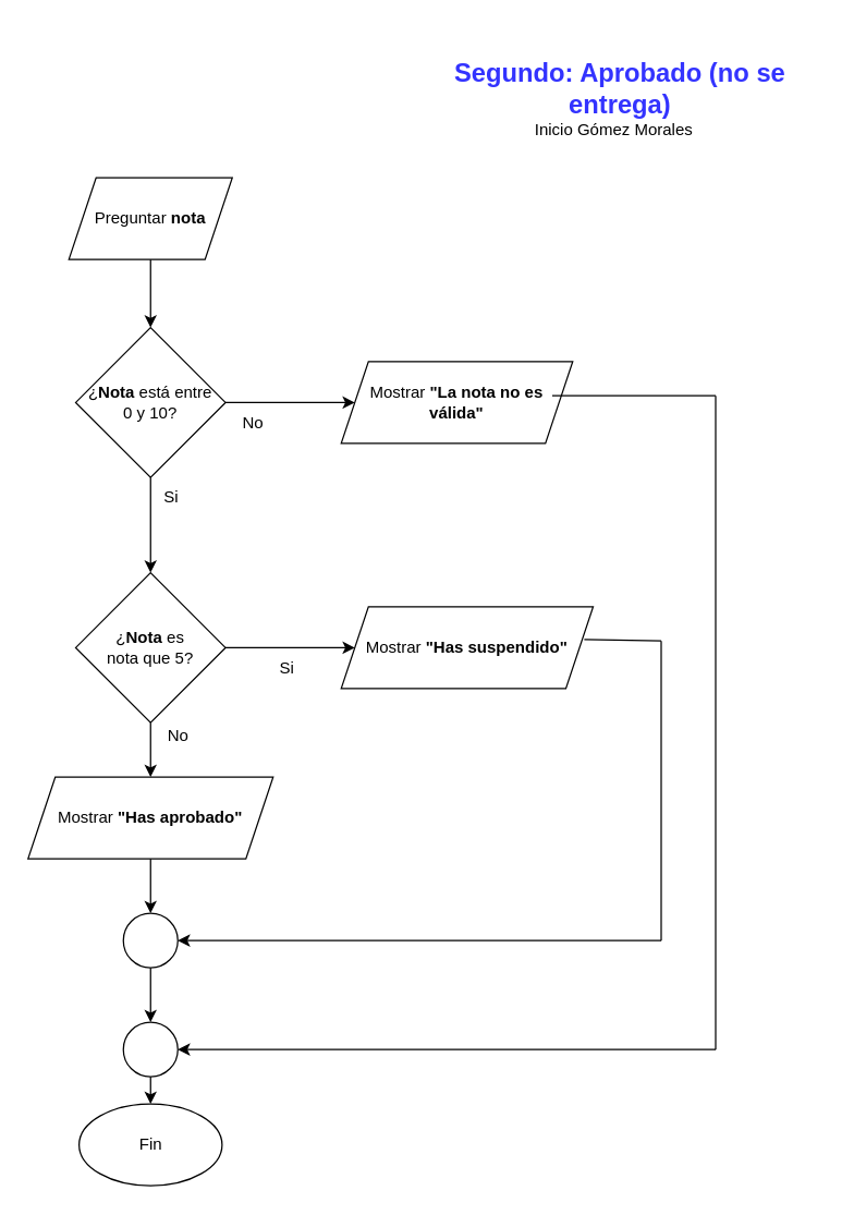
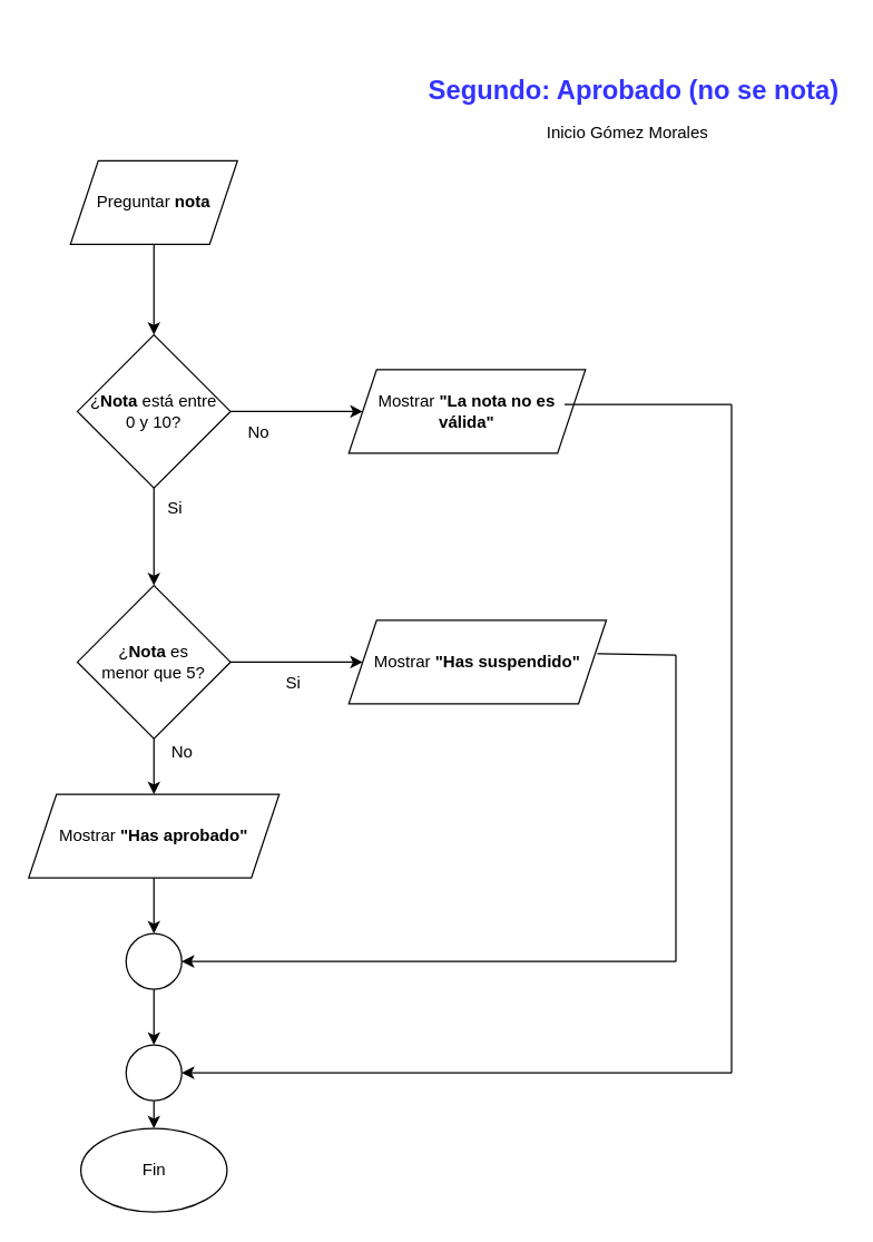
  <mxCell id="0" />
  <mxCell id="1" parent="0" />
- <mxCell id="2" value="&lt;b&gt;&lt;font color=&quot;#3333ff&quot; style=&quot;font-size: 19px;&quot;&gt;Segundo: Aprobado (no se entrega)&lt;/font&gt;&lt;/b&gt;" style="text;html=1;strokeColor=none;fillColor=none;align=center;verticalAlign=middle;whiteSpace=wrap;rounded=0;" parent="1" vertex="1"><mxGeometry x="305" y="20" width="300" height="90" as="geometry" /></mxCell>
+ <mxCell id="2" value="&lt;b&gt;&lt;font color=&quot;#3333ff&quot; style=&quot;font-size: 19px;&quot;&gt;Segundo: Aprobado (no se nota)&lt;/font&gt;&lt;/b&gt;" style="text;html=1;strokeColor=none;fillColor=none;align=center;verticalAlign=middle;whiteSpace=wrap;rounded=0;" parent="1" vertex="1"><mxGeometry x="305" y="20" width="300" height="90" as="geometry" /></mxCell>
  <mxCell id="3" value="Inicio Gómez Morales" style="text;html=1;align=center;verticalAlign=middle;resizable=0;points=[];autosize=1;strokeColor=none;fillColor=none;" parent="1" vertex="1"><mxGeometry x="375" y="80" width="150" height="30" as="geometry" /></mxCell>
- <mxCell id="4" value="Preguntar &lt;b&gt;nota&lt;/b&gt;" style="shape=parallelogram;perimeter=parallelogramPerimeter;whiteSpace=wrap;html=1;fixedSize=1;" parent="1" vertex="1"><mxGeometry x="50" y="130" width="120" height="60" as="geometry" /></mxCell>
+ <mxCell id="4" value="Preguntar &lt;b&gt;nota&lt;/b&gt;" style="shape=parallelogram;perimeter=parallelogramPerimeter;whiteSpace=wrap;html=1;fixedSize=1;" parent="1" vertex="1"><mxGeometry x="50" y="115" width="120" height="60" as="geometry" /></mxCell>
  <mxCell id="5" value="¿&lt;b&gt;Nota&lt;/b&gt; está entre&lt;br&gt;0 y 10?" style="rhombus;whiteSpace=wrap;html=1;" parent="1" vertex="1"><mxGeometry x="55" y="240" width="110" height="110" as="geometry" /></mxCell>
  <mxCell id="6" value="" style="endArrow=classic;html=1;rounded=0;exitX=0.5;exitY=1;exitDx=0;exitDy=0;" parent="1" source="4" target="5" edge="1"><mxGeometry width="50" height="50" relative="1" as="geometry"><mxPoint x="360" y="290" as="sourcePoint" /><mxPoint x="410" y="240" as="targetPoint" /></mxGeometry></mxCell>
  <mxCell id="7" value="No" style="text;html=1;align=center;verticalAlign=middle;resizable=0;points=[];autosize=1;strokeColor=none;fillColor=none;" parent="1" vertex="1"><mxGeometry x="110" y="525" width="40" height="30" as="geometry" /></mxCell>
  <mxCell id="8" value="Si" style="text;html=1;align=center;verticalAlign=middle;resizable=0;points=[];autosize=1;strokeColor=none;fillColor=none;" parent="1" vertex="1"><mxGeometry x="110" y="350" width="30" height="30" as="geometry" /></mxCell>
  <mxCell id="9" value="Mostrar &lt;b&gt;&quot;La nota no es válida&quot;&lt;/b&gt;" style="shape=parallelogram;perimeter=parallelogramPerimeter;whiteSpace=wrap;html=1;fixedSize=1;" parent="1" vertex="1"><mxGeometry x="250" y="265" width="170" height="60" as="geometry" /></mxCell>
  <mxCell id="10" value="" style="endArrow=classic;html=1;rounded=0;exitX=1;exitY=0.5;exitDx=0;exitDy=0;" parent="1" source="5" target="9" edge="1"><mxGeometry width="50" height="50" relative="1" as="geometry"><mxPoint x="360" y="290" as="sourcePoint" /><mxPoint x="410" y="240" as="targetPoint" /></mxGeometry></mxCell>
- <mxCell id="11" value="¿&lt;b&gt;Nota &lt;/b&gt;es&lt;br&gt;nota que 5?" style="rhombus;whiteSpace=wrap;html=1;" parent="1" vertex="1"><mxGeometry x="55" y="420" width="110" height="110" as="geometry" /></mxCell>
+ <mxCell id="11" value="¿&lt;b&gt;Nota &lt;/b&gt;es&lt;br&gt;menor que 5?" style="rhombus;whiteSpace=wrap;html=1;" parent="1" vertex="1"><mxGeometry x="55" y="420" width="110" height="110" as="geometry" /></mxCell>
  <mxCell id="12" value="" style="endArrow=classic;html=1;rounded=0;" parent="1" source="5" target="11" edge="1"><mxGeometry width="50" height="50" relative="1" as="geometry"><mxPoint x="520" y="290" as="sourcePoint" /><mxPoint x="570" y="240" as="targetPoint" /></mxGeometry></mxCell>
  <mxCell id="13" value="Si" style="text;html=1;align=center;verticalAlign=middle;resizable=0;points=[];autosize=1;strokeColor=none;fillColor=none;" parent="1" vertex="1"><mxGeometry x="195" y="475" width="30" height="30" as="geometry" /></mxCell>
  <mxCell id="14" value="No" style="text;html=1;align=center;verticalAlign=middle;resizable=0;points=[];autosize=1;strokeColor=none;fillColor=none;" parent="1" vertex="1"><mxGeometry x="165" y="295" width="40" height="30" as="geometry" /></mxCell>
  <mxCell id="15" value="Mostrar&amp;nbsp;&lt;b&gt;&quot;Has aprobado&quot;&lt;/b&gt;" style="shape=parallelogram;perimeter=parallelogramPerimeter;whiteSpace=wrap;html=1;fixedSize=1;" parent="1" vertex="1"><mxGeometry x="20" y="570" width="180" height="60" as="geometry" /></mxCell>
  <mxCell id="16" value="" style="endArrow=classic;html=1;rounded=0;exitX=0.5;exitY=1;exitDx=0;exitDy=0;" parent="1" source="11" target="15" edge="1"><mxGeometry width="50" height="50" relative="1" as="geometry"><mxPoint x="520" y="490" as="sourcePoint" /><mxPoint x="570" y="440" as="targetPoint" /></mxGeometry></mxCell>
  <mxCell id="17" value="Mostrar&amp;nbsp;&lt;b&gt;&quot;Has suspendido&quot;&lt;/b&gt;" style="shape=parallelogram;perimeter=parallelogramPerimeter;whiteSpace=wrap;html=1;fixedSize=1;" parent="1" vertex="1"><mxGeometry x="250" y="445" width="185" height="60" as="geometry" /></mxCell>
  <mxCell id="18" value="" style="endArrow=classic;html=1;rounded=0;" parent="1" source="11" target="17" edge="1"><mxGeometry width="50" height="50" relative="1" as="geometry"><mxPoint x="520" y="490" as="sourcePoint" /><mxPoint x="570" y="440" as="targetPoint" /></mxGeometry></mxCell>
  <mxCell id="19" value="" style="ellipse;whiteSpace=wrap;html=1;aspect=fixed;" parent="1" vertex="1"><mxGeometry x="90" y="670" width="40" height="40" as="geometry" /></mxCell>
  <mxCell id="20" value="" style="ellipse;whiteSpace=wrap;html=1;aspect=fixed;" parent="1" vertex="1"><mxGeometry x="90" y="750" width="40" height="40" as="geometry" /></mxCell>
  <mxCell id="21" value="" style="endArrow=classic;html=1;rounded=0;exitX=0.5;exitY=1;exitDx=0;exitDy=0;" parent="1" source="15" target="19" edge="1"><mxGeometry width="50" height="50" relative="1" as="geometry"><mxPoint x="110" y="660" as="sourcePoint" /><mxPoint x="565" y="460" as="targetPoint" /></mxGeometry></mxCell>
  <mxCell id="22" value="" style="endArrow=classic;html=1;rounded=0;exitX=0.5;exitY=1;exitDx=0;exitDy=0;" parent="1" source="19" target="20" edge="1"><mxGeometry width="50" height="50" relative="1" as="geometry"><mxPoint x="515" y="510" as="sourcePoint" /><mxPoint x="565" y="460" as="targetPoint" /></mxGeometry></mxCell>
  <mxCell id="23" value="" style="endArrow=classic;html=1;rounded=0;entryX=1;entryY=0.5;entryDx=0;entryDy=0;" parent="1" target="19" edge="1"><mxGeometry width="50" height="50" relative="1" as="geometry"><mxPoint x="485" y="690" as="sourcePoint" /><mxPoint x="565" y="460" as="targetPoint" /></mxGeometry></mxCell>
  <mxCell id="24" value="" style="endArrow=none;html=1;rounded=0;exitX=0.965;exitY=0.4;exitDx=0;exitDy=0;exitPerimeter=0;" parent="1" source="17" edge="1"><mxGeometry width="50" height="50" relative="1" as="geometry"><mxPoint x="515" y="510" as="sourcePoint" /><mxPoint x="485" y="470" as="targetPoint" /></mxGeometry></mxCell>
  <mxCell id="25" value="" style="endArrow=none;html=1;rounded=0;" parent="1" edge="1"><mxGeometry width="50" height="50" relative="1" as="geometry"><mxPoint x="485" y="690" as="sourcePoint" /><mxPoint x="485" y="470" as="targetPoint" /></mxGeometry></mxCell>
  <mxCell id="26" value="" style="endArrow=none;html=1;rounded=0;" parent="1" edge="1"><mxGeometry width="50" height="50" relative="1" as="geometry"><mxPoint x="405" y="290" as="sourcePoint" /><mxPoint x="525" y="290" as="targetPoint" /></mxGeometry></mxCell>
  <mxCell id="27" value="" style="endArrow=none;html=1;rounded=0;" parent="1" edge="1"><mxGeometry width="50" height="50" relative="1" as="geometry"><mxPoint x="525" y="770" as="sourcePoint" /><mxPoint x="525" y="290" as="targetPoint" /></mxGeometry></mxCell>
  <mxCell id="28" value="" style="endArrow=classic;html=1;rounded=0;entryX=1;entryY=0.5;entryDx=0;entryDy=0;" parent="1" target="20" edge="1"><mxGeometry width="50" height="50" relative="1" as="geometry"><mxPoint x="525" y="770" as="sourcePoint" /><mxPoint x="565" y="460" as="targetPoint" /></mxGeometry></mxCell>
  <mxCell id="29" value="Fin" style="ellipse;whiteSpace=wrap;html=1;" parent="1" vertex="1"><mxGeometry x="57.5" y="810" width="105" height="60" as="geometry" /></mxCell>
  <mxCell id="30" value="" style="endArrow=classic;html=1;rounded=0;exitX=0.5;exitY=1;exitDx=0;exitDy=0;" parent="1" source="20" target="29" edge="1"><mxGeometry width="50" height="50" relative="1" as="geometry"><mxPoint x="515" y="860" as="sourcePoint" /><mxPoint x="565" y="810" as="targetPoint" /></mxGeometry></mxCell>
